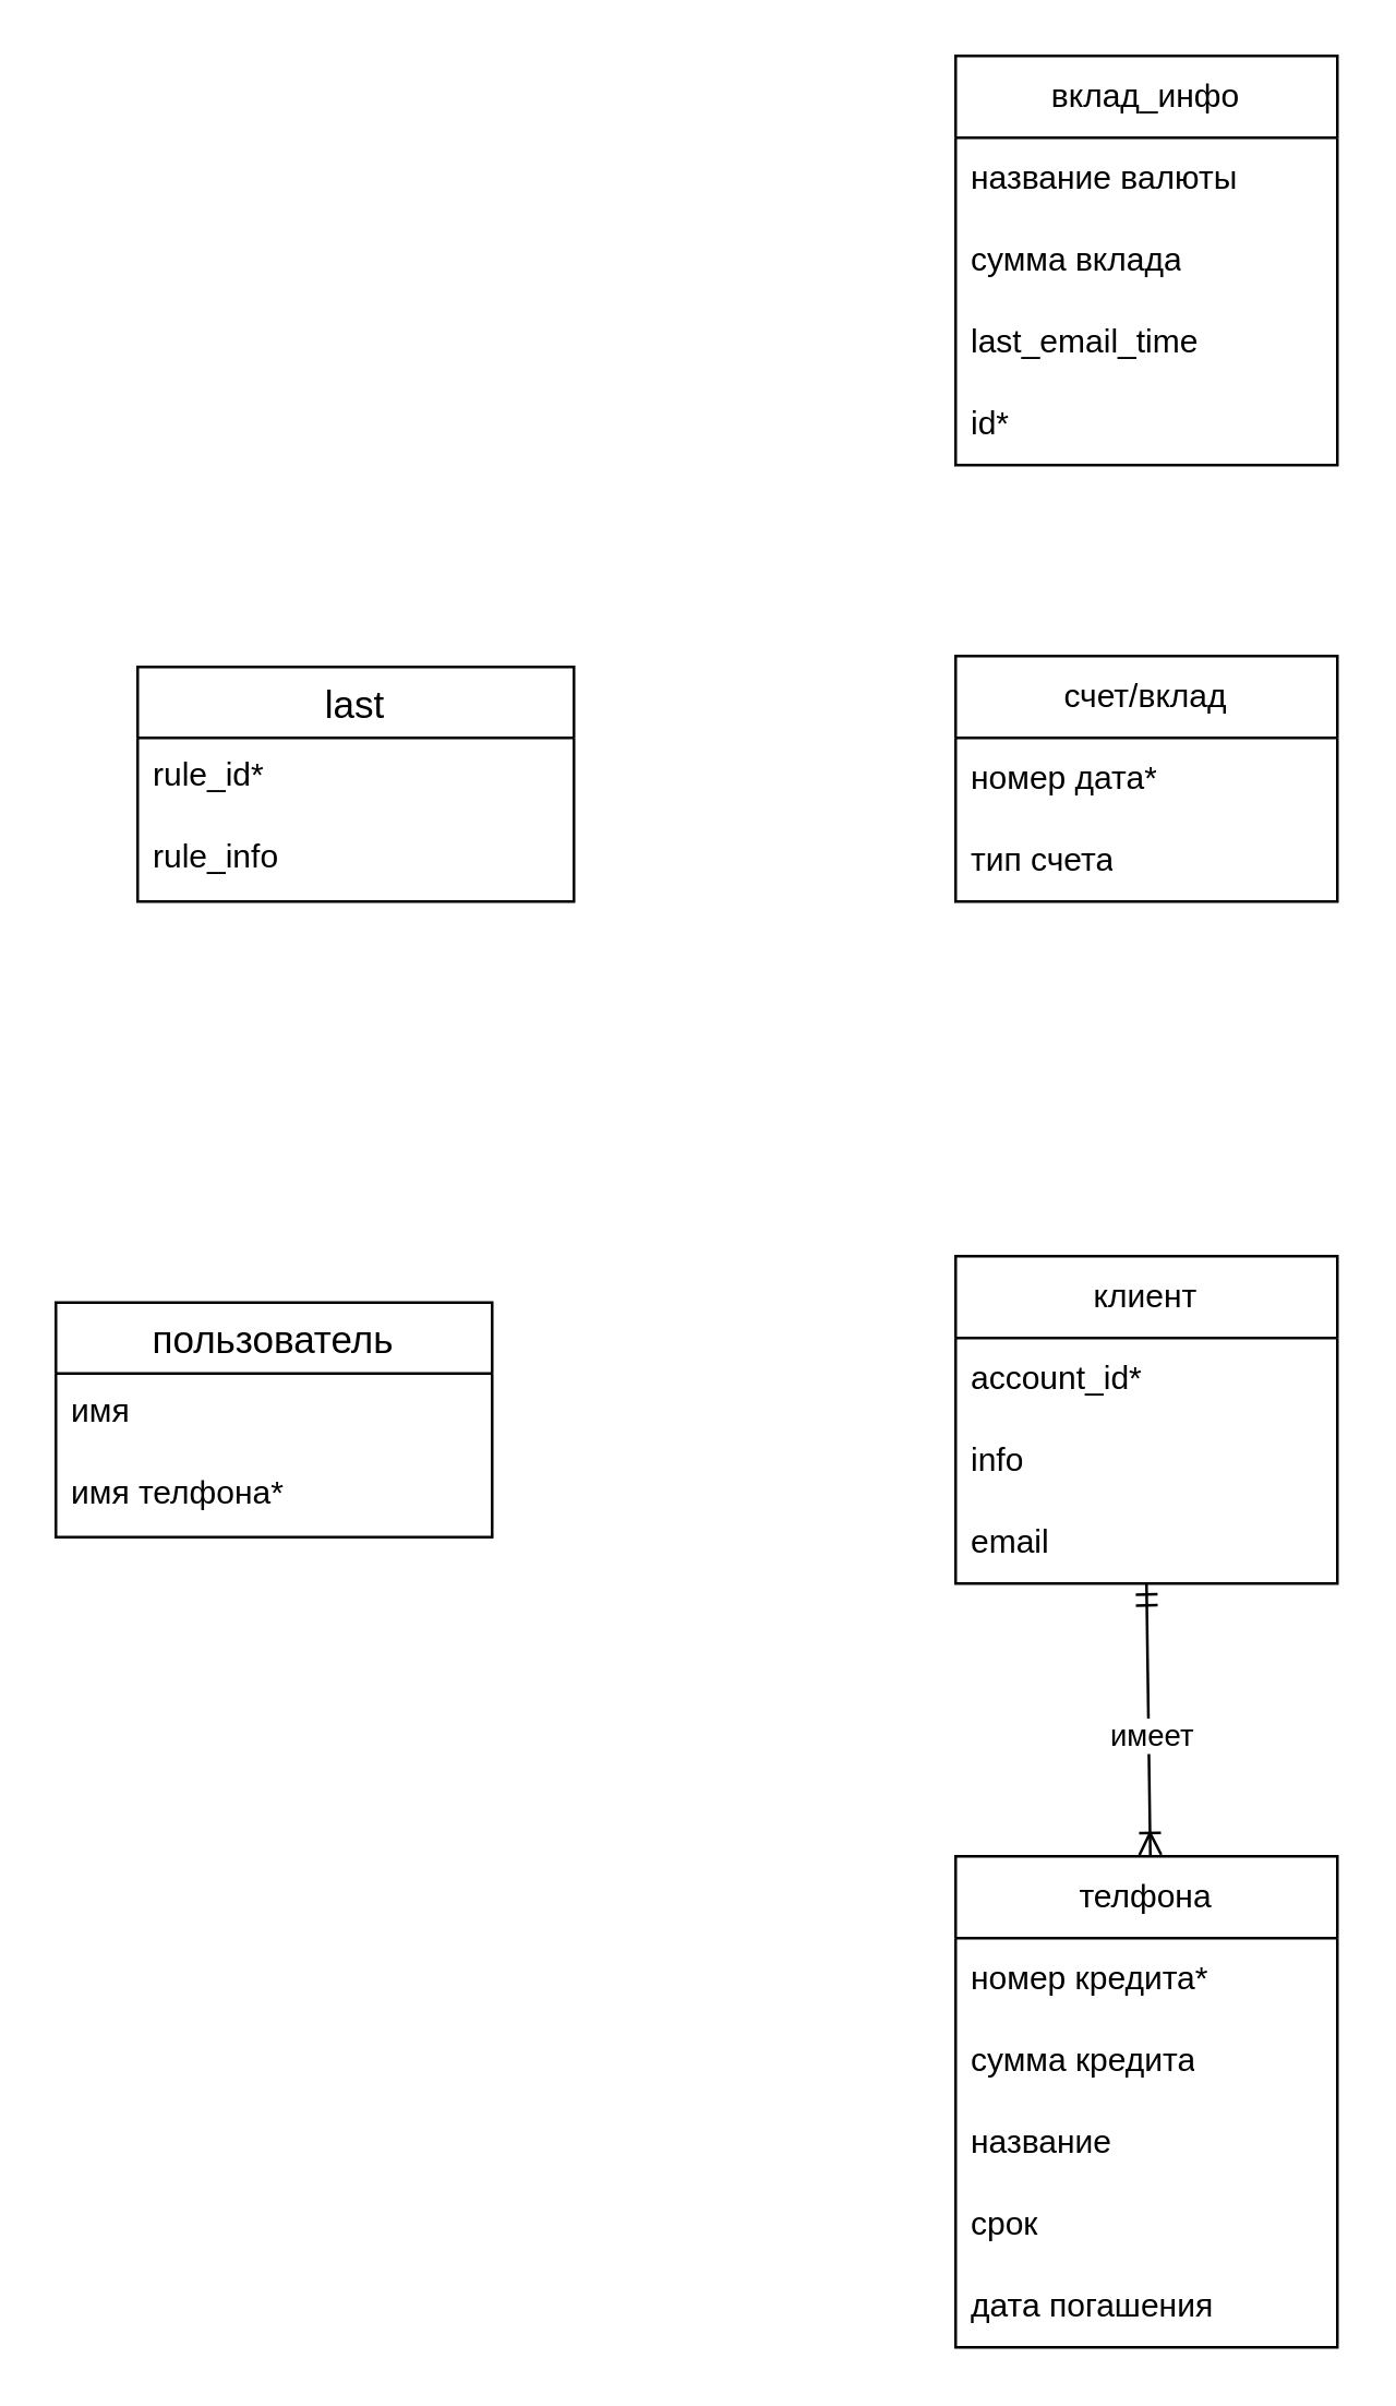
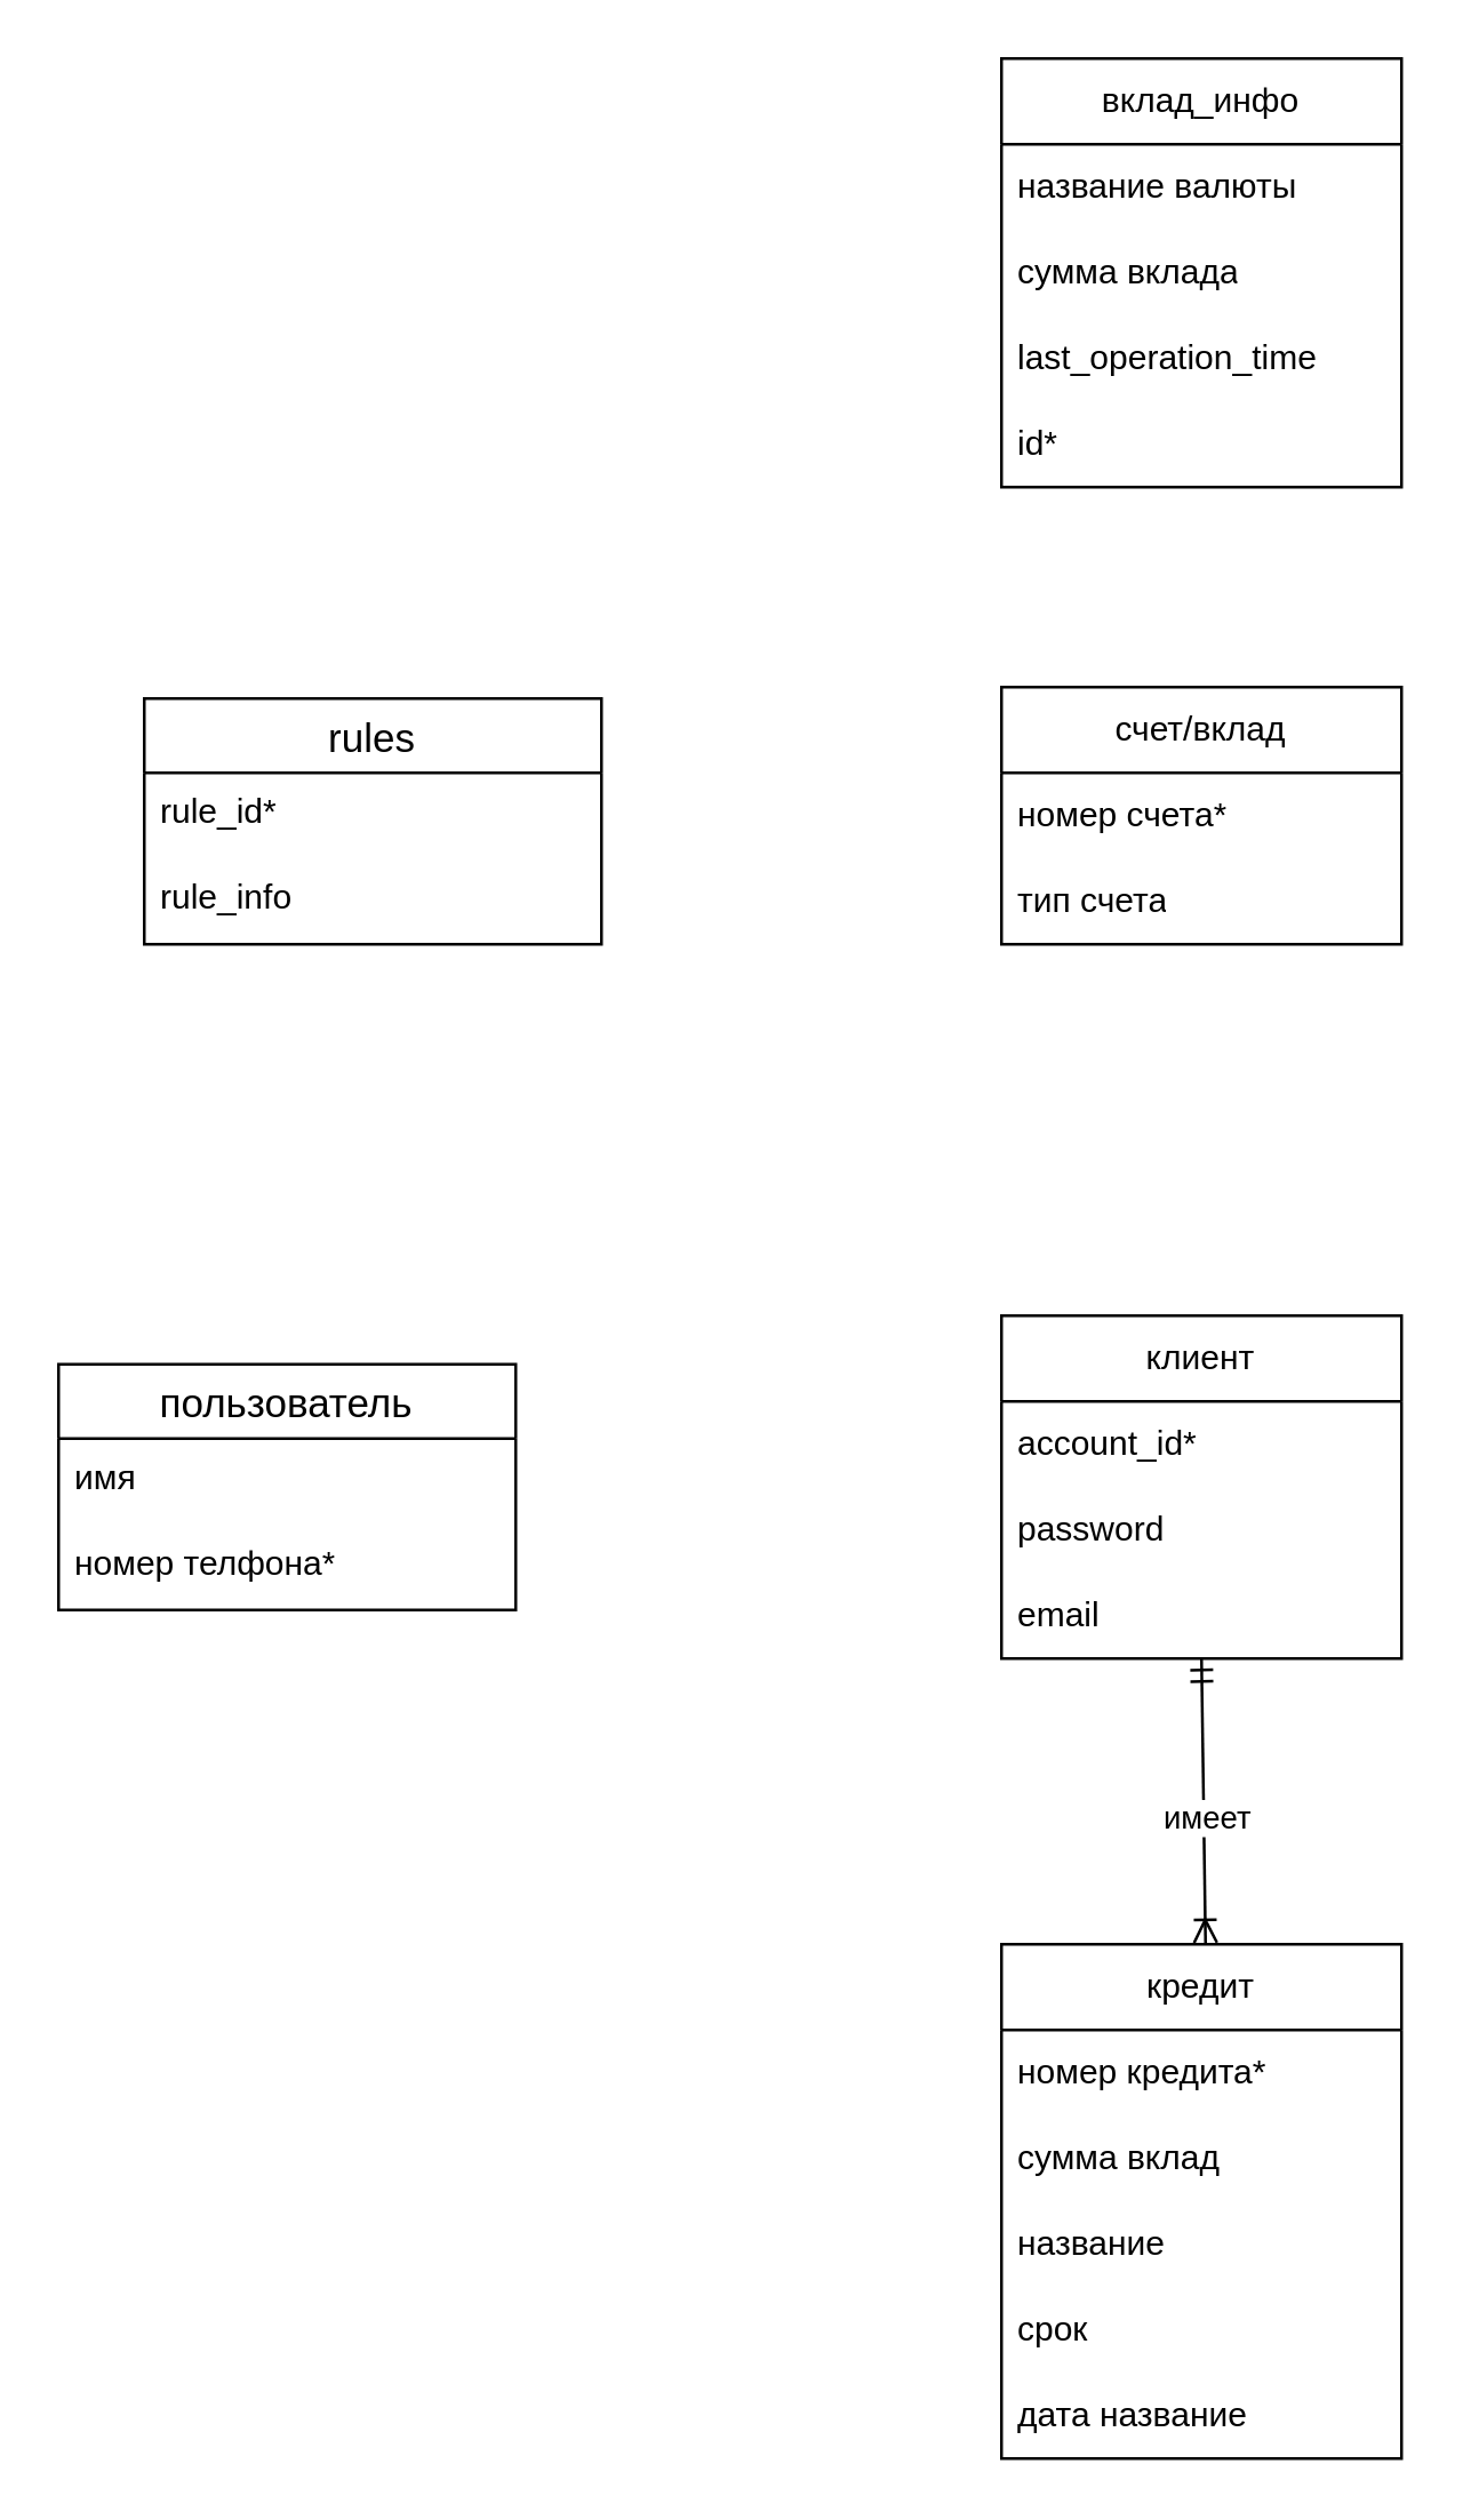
  <mxCell id="0" />
  <mxCell id="1" parent="0" />
  <mxCell id="2" value="клиент" style="swimlane;fontStyle=0;childLayout=stackLayout;horizontal=1;startSize=30;horizontalStack=0;resizeParent=1;resizeParentMax=0;resizeLast=0;collapsible=1;marginBottom=0;whiteSpace=wrap;html=1;" vertex="1" parent="1"><mxGeometry x="350" y="460" width="140" height="120" as="geometry" /></mxCell>
  <mxCell id="3" value="account_id*" style="text;strokeColor=none;fillColor=none;align=left;verticalAlign=middle;spacingLeft=4;spacingRight=4;overflow=hidden;points=[[0,0.5],[1,0.5]];portConstraint=eastwest;rotatable=0;whiteSpace=wrap;html=1;" vertex="1" parent="2"><mxGeometry y="30" width="140" height="30" as="geometry" /></mxCell>
- <mxCell id="4" value="info" style="text;strokeColor=none;fillColor=none;align=left;verticalAlign=middle;spacingLeft=4;spacingRight=4;overflow=hidden;points=[[0,0.5],[1,0.5]];portConstraint=eastwest;rotatable=0;whiteSpace=wrap;html=1;" vertex="1" parent="2"><mxGeometry y="60" width="140" height="30" as="geometry" /></mxCell>
+ <mxCell id="4" value="password" style="text;strokeColor=none;fillColor=none;align=left;verticalAlign=middle;spacingLeft=4;spacingRight=4;overflow=hidden;points=[[0,0.5],[1,0.5]];portConstraint=eastwest;rotatable=0;whiteSpace=wrap;html=1;" vertex="1" parent="2"><mxGeometry y="60" width="140" height="30" as="geometry" /></mxCell>
  <mxCell id="5" value="email" style="text;strokeColor=none;fillColor=none;align=left;verticalAlign=middle;spacingLeft=4;spacingRight=4;overflow=hidden;points=[[0,0.5],[1,0.5]];portConstraint=eastwest;rotatable=0;whiteSpace=wrap;html=1;" vertex="1" parent="2"><mxGeometry y="90" width="140" height="30" as="geometry" /></mxCell>
  <mxCell id="6" value="счет/вклад" style="swimlane;fontStyle=0;childLayout=stackLayout;horizontal=1;startSize=30;horizontalStack=0;resizeParent=1;resizeParentMax=0;resizeLast=0;collapsible=1;marginBottom=0;whiteSpace=wrap;html=1;" vertex="1" parent="1"><mxGeometry x="350" y="240" width="140" height="90" as="geometry" /></mxCell>
- <mxCell id="7" value="номер дата*" style="text;strokeColor=none;fillColor=none;align=left;verticalAlign=middle;spacingLeft=4;spacingRight=4;overflow=hidden;points=[[0,0.5],[1,0.5]];portConstraint=eastwest;rotatable=0;whiteSpace=wrap;html=1;" vertex="1" parent="6"><mxGeometry y="30" width="140" height="30" as="geometry" /></mxCell>
+ <mxCell id="7" value="номер счета*" style="text;strokeColor=none;fillColor=none;align=left;verticalAlign=middle;spacingLeft=4;spacingRight=4;overflow=hidden;points=[[0,0.5],[1,0.5]];portConstraint=eastwest;rotatable=0;whiteSpace=wrap;html=1;" vertex="1" parent="6"><mxGeometry y="30" width="140" height="30" as="geometry" /></mxCell>
  <mxCell id="8" value="тип счета" style="text;strokeColor=none;fillColor=none;align=left;verticalAlign=middle;spacingLeft=4;spacingRight=4;overflow=hidden;points=[[0,0.5],[1,0.5]];portConstraint=eastwest;rotatable=0;whiteSpace=wrap;html=1;" vertex="1" parent="6"><mxGeometry y="60" width="140" height="30" as="geometry" /></mxCell>
- <mxCell id="9" value="last" style="swimlane;fontStyle=0;childLayout=stackLayout;horizontal=1;startSize=26;horizontalStack=0;resizeParent=1;resizeParentMax=0;resizeLast=0;collapsible=1;marginBottom=0;align=center;fontSize=14;" vertex="1" parent="1"><mxGeometry x="50" y="244" width="160" height="86" as="geometry" /></mxCell>
+ <mxCell id="9" value="rules" style="swimlane;fontStyle=0;childLayout=stackLayout;horizontal=1;startSize=26;horizontalStack=0;resizeParent=1;resizeParentMax=0;resizeLast=0;collapsible=1;marginBottom=0;align=center;fontSize=14;" vertex="1" parent="1"><mxGeometry x="50" y="244" width="160" height="86" as="geometry" /></mxCell>
  <mxCell id="10" value="rule_id*" style="text;strokeColor=none;fillColor=none;spacingLeft=4;spacingRight=4;overflow=hidden;rotatable=0;points=[[0,0.5],[1,0.5]];portConstraint=eastwest;fontSize=12;whiteSpace=wrap;html=1;" vertex="1" parent="9"><mxGeometry y="26" width="160" height="30" as="geometry" /></mxCell>
  <mxCell id="11" value="rule_info" style="text;strokeColor=none;fillColor=none;spacingLeft=4;spacingRight=4;overflow=hidden;rotatable=0;points=[[0,0.5],[1,0.5]];portConstraint=eastwest;fontSize=12;whiteSpace=wrap;html=1;" vertex="1" parent="9"><mxGeometry y="56" width="160" height="30" as="geometry" /></mxCell>
  <mxCell id="12" value="вклад_инфо" style="swimlane;fontStyle=0;childLayout=stackLayout;horizontal=1;startSize=30;horizontalStack=0;resizeParent=1;resizeParentMax=0;resizeLast=0;collapsible=1;marginBottom=0;whiteSpace=wrap;html=1;" vertex="1" parent="1"><mxGeometry x="350" width="140" height="150" as="geometry" y="20" /></mxCell>
  <mxCell id="13" value="название валюты" style="text;strokeColor=none;fillColor=none;align=left;verticalAlign=middle;spacingLeft=4;spacingRight=4;overflow=hidden;points=[[0,0.5],[1,0.5]];portConstraint=eastwest;rotatable=0;whiteSpace=wrap;html=1;" vertex="1" parent="12"><mxGeometry y="30" width="140" height="30" as="geometry" /></mxCell>
  <mxCell id="14" value="сумма вклада" style="text;strokeColor=none;fillColor=none;align=left;verticalAlign=middle;spacingLeft=4;spacingRight=4;overflow=hidden;points=[[0,0.5],[1,0.5]];portConstraint=eastwest;rotatable=0;whiteSpace=wrap;html=1;" vertex="1" parent="12"><mxGeometry y="60" width="140" height="30" as="geometry" /></mxCell>
- <mxCell id="15" value="last_email_time" style="text;strokeColor=none;fillColor=none;align=left;verticalAlign=middle;spacingLeft=4;spacingRight=4;overflow=hidden;points=[[0,0.5],[1,0.5]];portConstraint=eastwest;rotatable=0;whiteSpace=wrap;html=1;" vertex="1" parent="12"><mxGeometry y="90" width="140" height="30" as="geometry" /></mxCell>
+ <mxCell id="15" value="last_operation_time" style="text;strokeColor=none;fillColor=none;align=left;verticalAlign=middle;spacingLeft=4;spacingRight=4;overflow=hidden;points=[[0,0.5],[1,0.5]];portConstraint=eastwest;rotatable=0;whiteSpace=wrap;html=1;" vertex="1" parent="12"><mxGeometry y="90" width="140" height="30" as="geometry" /></mxCell>
  <mxCell id="16" value="id*" style="text;strokeColor=none;fillColor=none;align=left;verticalAlign=middle;spacingLeft=4;spacingRight=4;overflow=hidden;points=[[0,0.5],[1,0.5]];portConstraint=eastwest;rotatable=0;whiteSpace=wrap;html=1;" vertex="1" parent="12"><mxGeometry y="120" width="140" height="30" as="geometry" /></mxCell>
  <mxCell id="17" value="пользователь" style="swimlane;fontStyle=0;childLayout=stackLayout;horizontal=1;startSize=26;horizontalStack=0;resizeParent=1;resizeParentMax=0;resizeLast=0;collapsible=1;marginBottom=0;align=center;fontSize=14;" vertex="1" parent="1"><mxGeometry x="20" y="477" width="160" height="86" as="geometry" /></mxCell>
  <mxCell id="18" value="имя" style="text;strokeColor=none;fillColor=none;spacingLeft=4;spacingRight=4;overflow=hidden;rotatable=0;points=[[0,0.5],[1,0.5]];portConstraint=eastwest;fontSize=12;whiteSpace=wrap;html=1;" vertex="1" parent="17"><mxGeometry y="26" width="160" height="30" as="geometry" /></mxCell>
- <mxCell id="19" value="имя телфона*" style="text;strokeColor=none;fillColor=none;spacingLeft=4;spacingRight=4;overflow=hidden;rotatable=0;points=[[0,0.5],[1,0.5]];portConstraint=eastwest;fontSize=12;whiteSpace=wrap;html=1;" vertex="1" parent="17"><mxGeometry y="56" width="160" height="30" as="geometry" /></mxCell>
- <mxCell id="20" value="телфона" style="swimlane;fontStyle=0;childLayout=stackLayout;horizontal=1;startSize=30;horizontalStack=0;resizeParent=1;resizeParentMax=0;resizeLast=0;collapsible=1;marginBottom=0;whiteSpace=wrap;html=1;" vertex="1" parent="1"><mxGeometry x="350" y="680" width="140" height="180" as="geometry" /></mxCell>
+ <mxCell id="19" value="номер телфона*" style="text;strokeColor=none;fillColor=none;spacingLeft=4;spacingRight=4;overflow=hidden;rotatable=0;points=[[0,0.5],[1,0.5]];portConstraint=eastwest;fontSize=12;whiteSpace=wrap;html=1;" vertex="1" parent="17"><mxGeometry y="56" width="160" height="30" as="geometry" /></mxCell>
+ <mxCell id="20" value="кредит" style="swimlane;fontStyle=0;childLayout=stackLayout;horizontal=1;startSize=30;horizontalStack=0;resizeParent=1;resizeParentMax=0;resizeLast=0;collapsible=1;marginBottom=0;whiteSpace=wrap;html=1;" vertex="1" parent="1"><mxGeometry x="350" y="680" width="140" height="180" as="geometry" /></mxCell>
  <mxCell id="21" value="номер кредита*" style="text;strokeColor=none;fillColor=none;align=left;verticalAlign=middle;spacingLeft=4;spacingRight=4;overflow=hidden;points=[[0,0.5],[1,0.5]];portConstraint=eastwest;rotatable=0;whiteSpace=wrap;html=1;" vertex="1" parent="20"><mxGeometry y="30" width="140" height="30" as="geometry" /></mxCell>
- <mxCell id="22" value="сумма кредита" style="text;strokeColor=none;fillColor=none;align=left;verticalAlign=middle;spacingLeft=4;spacingRight=4;overflow=hidden;points=[[0,0.5],[1,0.5]];portConstraint=eastwest;rotatable=0;whiteSpace=wrap;html=1;" vertex="1" parent="20"><mxGeometry y="60" width="140" height="30" as="geometry" /></mxCell>
+ <mxCell id="22" value="сумма вклад" style="text;strokeColor=none;fillColor=none;align=left;verticalAlign=middle;spacingLeft=4;spacingRight=4;overflow=hidden;points=[[0,0.5],[1,0.5]];portConstraint=eastwest;rotatable=0;whiteSpace=wrap;html=1;" vertex="1" parent="20"><mxGeometry y="60" width="140" height="30" as="geometry" /></mxCell>
  <mxCell id="23" value="название" style="text;strokeColor=none;fillColor=none;align=left;verticalAlign=middle;spacingLeft=4;spacingRight=4;overflow=hidden;points=[[0,0.5],[1,0.5]];portConstraint=eastwest;rotatable=0;whiteSpace=wrap;html=1;" vertex="1" parent="20"><mxGeometry y="90" width="140" height="30" as="geometry" /></mxCell>
  <mxCell id="24" value="срок" style="text;strokeColor=none;fillColor=none;align=left;verticalAlign=middle;spacingLeft=4;spacingRight=4;overflow=hidden;points=[[0,0.5],[1,0.5]];portConstraint=eastwest;rotatable=0;whiteSpace=wrap;html=1;" vertex="1" parent="20"><mxGeometry y="120" width="140" height="30" as="geometry" /></mxCell>
- <mxCell id="25" value="дата погашения " style="text;strokeColor=none;fillColor=none;align=left;verticalAlign=middle;spacingLeft=4;spacingRight=4;overflow=hidden;points=[[0,0.5],[1,0.5]];portConstraint=eastwest;rotatable=0;whiteSpace=wrap;html=1;" vertex="1" parent="20"><mxGeometry y="150" width="140" height="30" as="geometry" /></mxCell>
+ <mxCell id="25" value="дата название " style="text;strokeColor=none;fillColor=none;align=left;verticalAlign=middle;spacingLeft=4;spacingRight=4;overflow=hidden;points=[[0,0.5],[1,0.5]];portConstraint=eastwest;rotatable=0;whiteSpace=wrap;html=1;" vertex="1" parent="20"><mxGeometry y="150" width="140" height="30" as="geometry" /></mxCell>
  <mxCell id="26" value="" style="fontSize=12;html=1;endArrow=ERoneToMany;startArrow=ERmandOne;rounded=0;entryX=0.51;entryY=-0.003;entryDx=0;entryDy=0;entryPerimeter=0;" edge="1" parent="1" target="20"><mxGeometry width="100" height="100" relative="1" as="geometry"><mxPoint x="420" y="580" as="sourcePoint" /><mxPoint x="570" y="590" as="targetPoint" /></mxGeometry></mxCell>
  <mxCell id="27" value="имеет" style="edgeLabel;html=1;align=center;verticalAlign=middle;resizable=0;points=[];" vertex="1" connectable="0" parent="26"><mxGeometry x="0.12" y="1" relative="1" as="geometry"><mxPoint as="offset" /></mxGeometry></mxCell>
